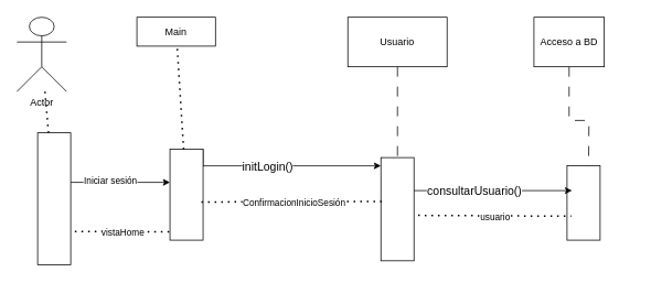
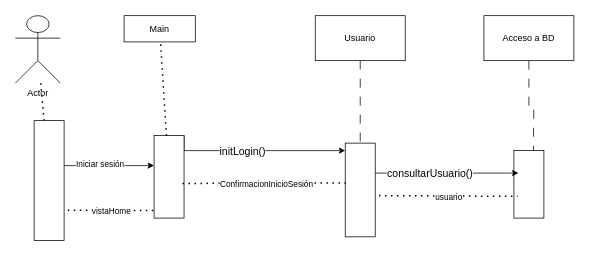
  <mxCell id="0" />
  <mxCell id="1" parent="0" />
  <mxCell id="2" style="edgeStyle=orthogonalEdgeStyle;rounded=0;orthogonalLoop=1;jettySize=auto;html=1;exitX=0;exitY=0;exitDx=0;exitDy=0;" parent="1" source="4" target="6" edge="1"><mxGeometry relative="1" as="geometry"><Array as="points"><mxPoint x="245" y="200" /></Array><mxPoint x="645" y="200" as="targetPoint" /></mxGeometry></mxCell>
  <mxCell id="3" value="&lt;font style=&quot;font-size: 14px;&quot;&gt;initLogin()&lt;/font&gt;" style="edgeLabel;html=1;align=center;verticalAlign=middle;resizable=0;points=[];" parent="2" connectable="0" vertex="1"><mxGeometry x="0.168" y="5" relative="1" as="geometry"><mxPoint x="-40" y="5" as="offset" /></mxGeometry></mxCell>
  <mxCell id="4" value="" style="rounded=0;whiteSpace=wrap;html=1;direction=south;" parent="1" vertex="1"><mxGeometry x="205" y="180" width="40" height="110" as="geometry" /></mxCell>
  <mxCell id="5" style="edgeStyle=orthogonalEdgeStyle;rounded=0;orthogonalLoop=1;jettySize=auto;html=1;endArrow=none;endFill=0;dashed=1;dashPattern=12 12;" parent="1" source="24" edge="1"><mxGeometry relative="1" as="geometry"><mxPoint x="480" y="210" as="targetPoint" /><mxPoint x="480" y="110" as="sourcePoint" /></mxGeometry></mxCell>
  <mxCell id="6" value="" style="rounded=0;whiteSpace=wrap;html=1;direction=south;" parent="1" vertex="1"><mxGeometry x="460" y="190" width="40" height="125" as="geometry" /></mxCell>
  <mxCell id="7" value="" style="endArrow=none;dashed=1;html=1;dashPattern=1 3;strokeWidth=2;rounded=0;" parent="1" source="4" target="23" edge="1"><mxGeometry width="50" height="50" relative="1" as="geometry"><mxPoint x="205" y="180" as="sourcePoint" /><mxPoint x="225" y="110" as="targetPoint" /></mxGeometry></mxCell>
  <mxCell id="8" value="Actor" style="shape=umlActor;verticalLabelPosition=bottom;verticalAlign=top;html=1;outlineConnect=0;" parent="1" vertex="1"><mxGeometry x="20" y="20" width="60" height="90" as="geometry" /></mxCell>
  <mxCell id="9" value="" style="endArrow=none;dashed=1;html=1;dashPattern=1 3;strokeWidth=2;rounded=0;" parent="1" source="12" target="8" edge="1"><mxGeometry width="50" height="50" relative="1" as="geometry"><mxPoint x="65" y="200" as="sourcePoint" /><mxPoint x="95" y="220" as="targetPoint" /></mxGeometry></mxCell>
  <mxCell id="10" style="edgeStyle=orthogonalEdgeStyle;rounded=0;orthogonalLoop=1;jettySize=auto;html=1;" parent="1" source="12" target="4" edge="1"><mxGeometry relative="1" as="geometry"><Array as="points"><mxPoint x="145" y="220" /><mxPoint x="145" y="220" /></Array></mxGeometry></mxCell>
  <mxCell id="11" value="Iniciar sesión" style="edgeLabel;html=1;align=center;verticalAlign=middle;resizable=0;points=[];" parent="10" connectable="0" vertex="1"><mxGeometry x="-0.217" y="3" relative="1" as="geometry"><mxPoint as="offset" /></mxGeometry></mxCell>
  <mxCell id="12" value="" style="rounded=0;whiteSpace=wrap;html=1;direction=south;" parent="1" vertex="1"><mxGeometry x="45" y="160" width="40" height="160" as="geometry" /></mxCell>
  <mxCell id="13" value="" style="endArrow=none;dashed=1;html=1;dashPattern=1 3;strokeWidth=2;rounded=0;entryX=0.425;entryY=0.9;entryDx=0;entryDy=0;entryPerimeter=0;exitX=0.58;exitY=0.05;exitDx=0;exitDy=0;exitPerimeter=0;" parent="1" source="4" target="6" edge="1"><mxGeometry width="50" height="50" relative="1" as="geometry"><mxPoint x="325" y="270" as="sourcePoint" /><mxPoint x="375" y="220" as="targetPoint" /></mxGeometry></mxCell>
  <mxCell id="14" value="ConfirmacionInicioSesión" style="edgeLabel;html=1;align=center;verticalAlign=middle;resizable=0;points=[];" parent="13" connectable="0" vertex="1"><mxGeometry x="0.005" y="-1" relative="1" as="geometry"><mxPoint as="offset" /></mxGeometry></mxCell>
  <mxCell id="15" style="edgeStyle=orthogonalEdgeStyle;rounded=0;orthogonalLoop=1;jettySize=auto;html=1;endArrow=none;endFill=0;dashed=1;dashPattern=12 12;" parent="1" source="25" edge="1"><mxGeometry relative="1" as="geometry"><mxPoint x="711" y="210" as="targetPoint" /><mxPoint x="711" y="110" as="sourcePoint" /></mxGeometry></mxCell>
  <mxCell id="16" value="" style="rounded=0;whiteSpace=wrap;html=1;direction=south;" parent="1" vertex="1"><mxGeometry x="685" y="200" width="40" height="90" as="geometry" /></mxCell>
  <mxCell id="17" style="edgeStyle=orthogonalEdgeStyle;rounded=0;orthogonalLoop=1;jettySize=auto;html=1;" parent="1" edge="1"><mxGeometry relative="1" as="geometry"><Array as="points"><mxPoint x="575" y="230" /><mxPoint x="575" y="230" /></Array><mxPoint x="500" y="230" as="sourcePoint" /><mxPoint x="691" y="230" as="targetPoint" /></mxGeometry></mxCell>
  <mxCell id="18" value="&lt;span style=&quot;font-size: 14px;&quot;&gt;consultarUsuario()&lt;/span&gt;" style="edgeLabel;html=1;align=center;verticalAlign=middle;resizable=0;points=[];" parent="17" connectable="0" vertex="1"><mxGeometry x="0.168" y="5" relative="1" as="geometry"><mxPoint x="-40" y="5" as="offset" /></mxGeometry></mxCell>
  <mxCell id="19" value="" style="endArrow=orthogonalEdgeStyle;dashed=1;html=1;dashPattern=1 3;strokeWidth=2;rounded=0;entryX=0.678;entryY=0.875;entryDx=0;entryDy=0;entryPerimeter=0;" parent="1" target="16" edge="1"><mxGeometry width="50" height="50" relative="1" as="geometry"><mxPoint x="505" y="260" as="sourcePoint" /><mxPoint x="684" y="260.04" as="targetPoint" /></mxGeometry></mxCell>
  <mxCell id="20" value="usuario" style="edgeLabel;html=1;align=center;verticalAlign=middle;resizable=0;points=[];" parent="19" connectable="0" vertex="1"><mxGeometry x="0.005" y="-1" relative="1" as="geometry"><mxPoint as="offset" /></mxGeometry></mxCell>
  <mxCell id="21" value="" style="endArrow=none;dashed=1;html=1;dashPattern=1 3;strokeWidth=2;rounded=0;exitX=0.454;exitY=-0.05;exitDx=0;exitDy=0;entryX=0.594;entryY=1.075;entryDx=0;entryDy=0;entryPerimeter=0;exitPerimeter=0;" parent="1" edge="1"><mxGeometry width="50" height="50" relative="1" as="geometry"><mxPoint x="90" y="279.5" as="sourcePoint" /><mxPoint x="205" y="279.88" as="targetPoint" /></mxGeometry></mxCell>
  <mxCell id="22" value="vistaHome" style="edgeLabel;html=1;align=center;verticalAlign=middle;resizable=0;points=[];" parent="21" connectable="0" vertex="1"><mxGeometry x="0.005" y="-1" relative="1" as="geometry"><mxPoint as="offset" /></mxGeometry></mxCell>
  <mxCell id="23" value="Main" style="rounded=0;whiteSpace=wrap;html=1;" vertex="1" parent="1"><mxGeometry x="165" y="20" width="95" height="35" as="geometry" /></mxCell>
  <mxCell id="24" value="Usuario" style="rounded=0;whiteSpace=wrap;html=1;" vertex="1" parent="1"><mxGeometry x="420" y="20" width="120" height="60" as="geometry" /></mxCell>
- <mxCell id="25" value="Acceso a BD" style="rounded=0;whiteSpace=wrap;html=1;" vertex="1" parent="1"><mxGeometry x="645" y="20" width="85" height="60" as="geometry" /></mxCell>
+ <mxCell id="25" value="Acceso a BD" style="rounded=0;whiteSpace=wrap;html=1;" vertex="1" parent="1"><mxGeometry x="645" y="20" width="120" height="60" as="geometry" /></mxCell>
